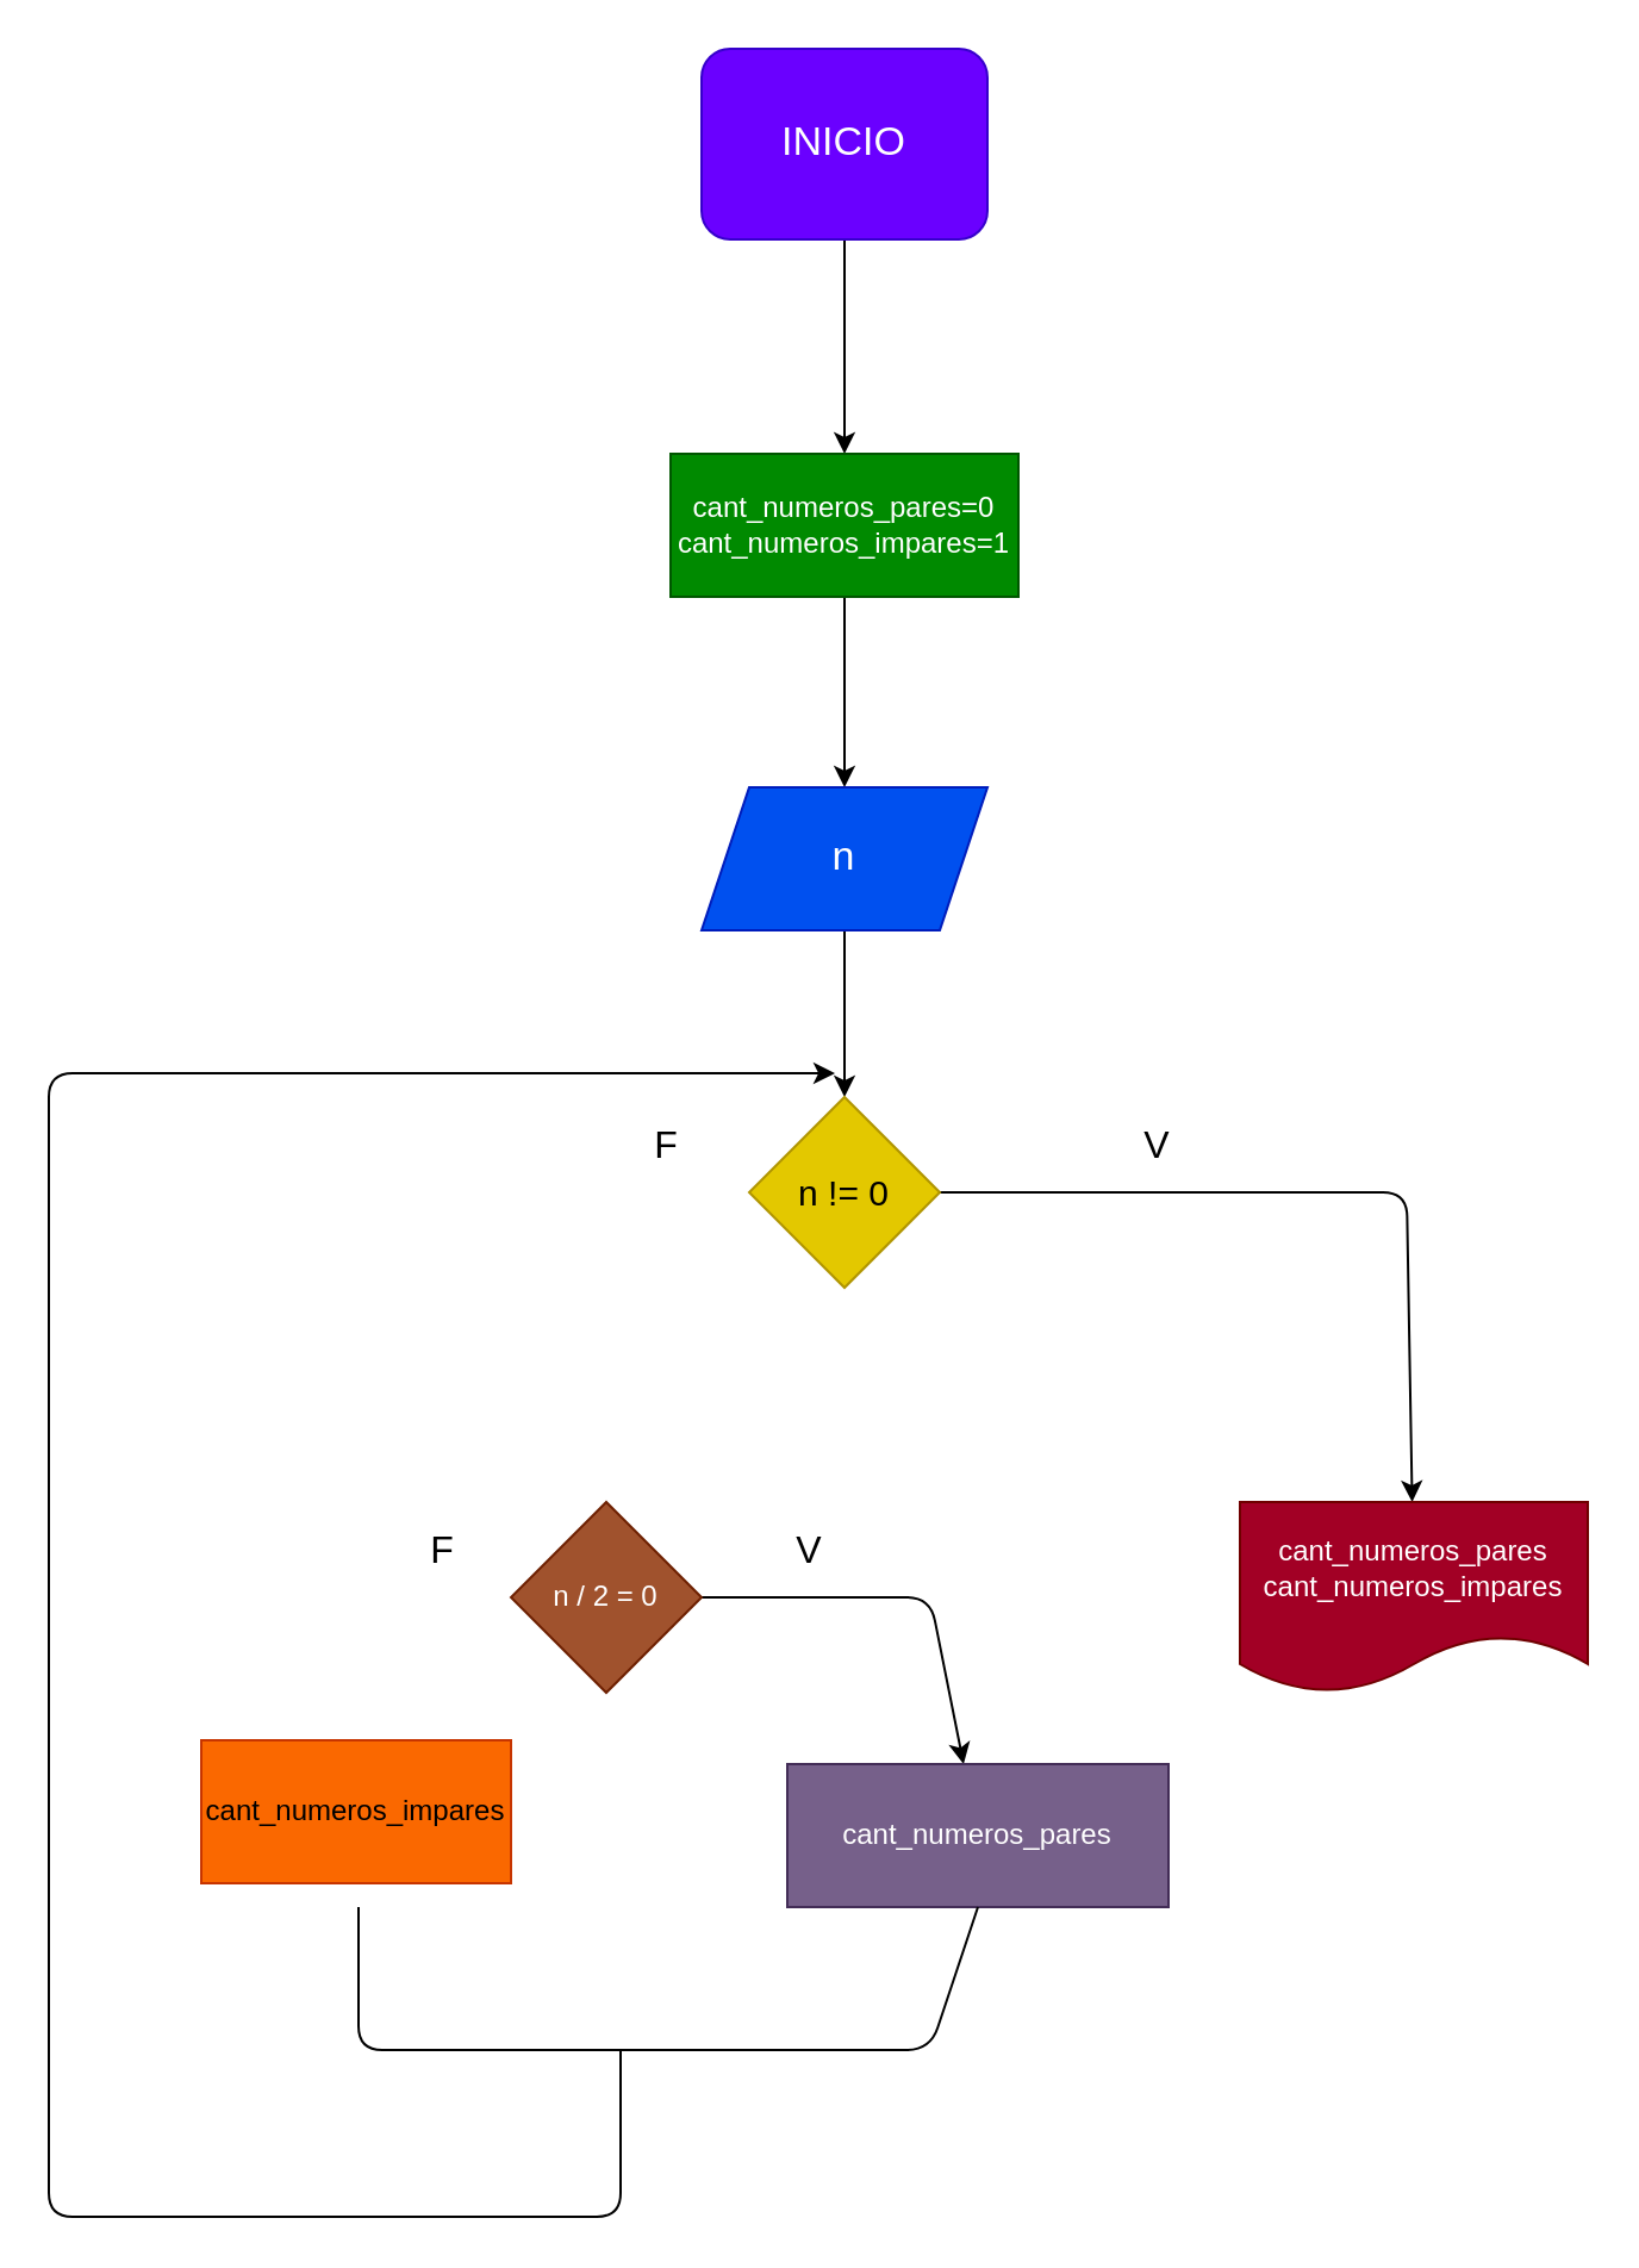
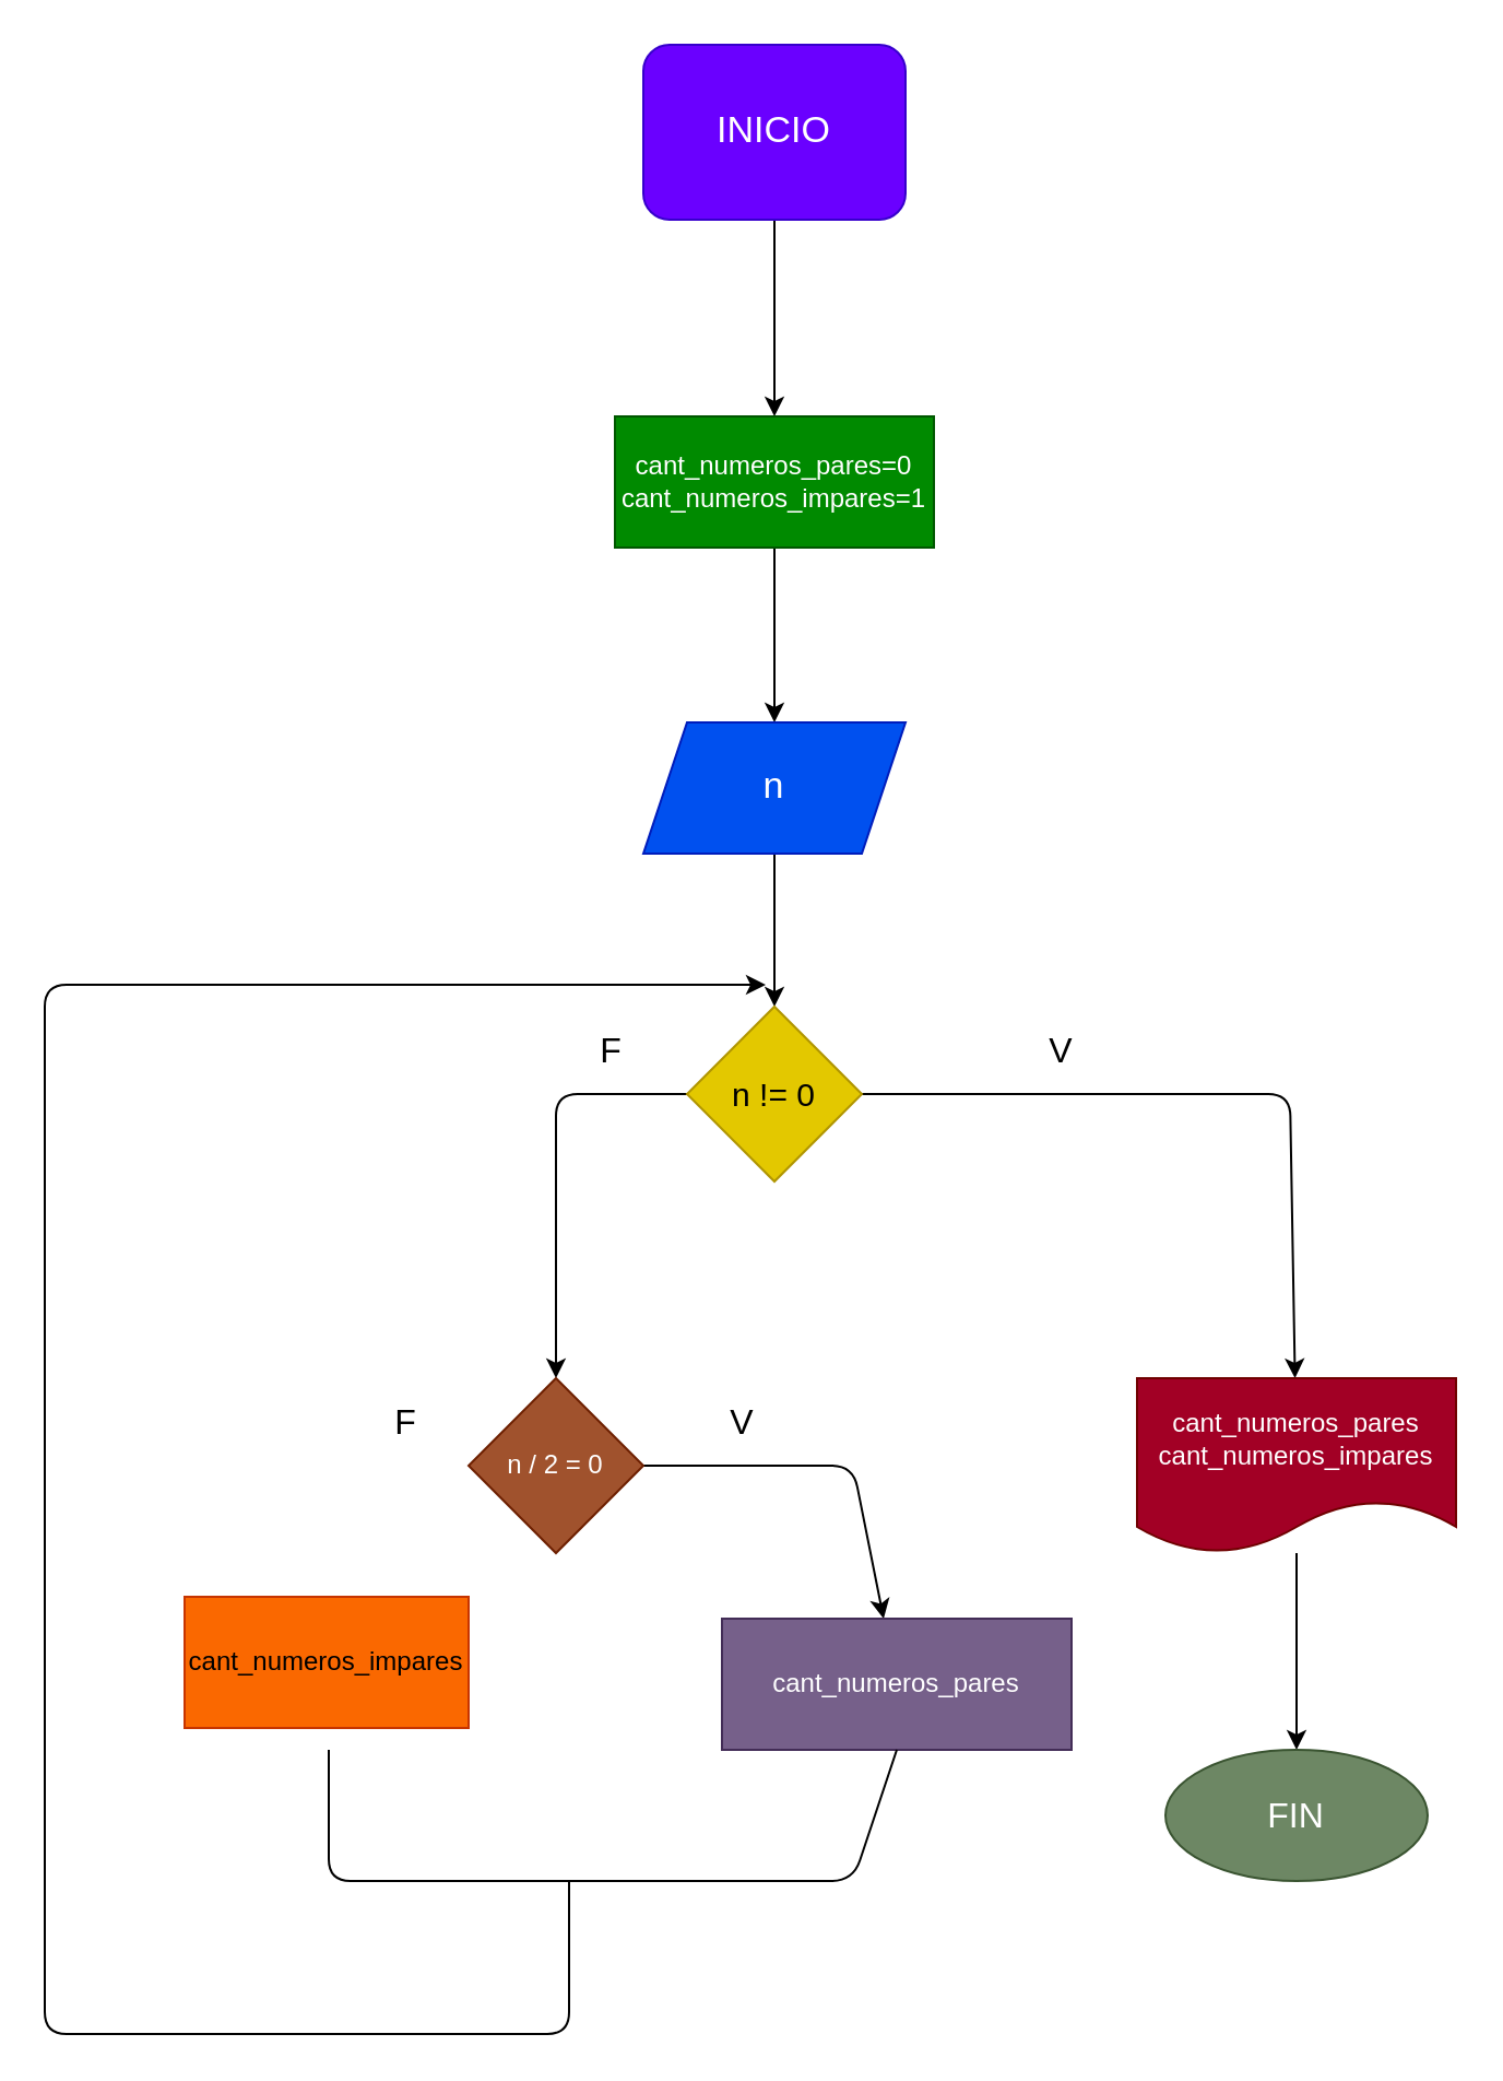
  <mxCell id="0" />
  <mxCell id="1" parent="0" />
  <mxCell id="2" value="" style="edgeStyle=none;html=1;" edge="1" parent="1" source="3" target="5"><mxGeometry relative="1" as="geometry" /></mxCell>
  <mxCell id="3" value="&lt;font style=&quot;font-size: 17px&quot;&gt;INICIO&lt;/font&gt;" style="whiteSpace=wrap;html=1;fillColor=#6a00ff;fontColor=#ffffff;strokeColor=#3700CC;rounded=1;" vertex="1" parent="1"><mxGeometry x="294" width="120" height="80" as="geometry" y="20" /></mxCell>
  <mxCell id="4" value="" style="edgeStyle=none;html=1;" edge="1" parent="1" source="5" target="7"><mxGeometry relative="1" as="geometry" /></mxCell>
  <mxCell id="5" value="cant_numeros_pares=0&lt;br&gt;cant_numeros_impares=1" style="whiteSpace=wrap;html=1;fillColor=#008a00;fontColor=#ffffff;strokeColor=#005700;" vertex="1" parent="1"><mxGeometry x="281" y="190" width="146" height="60" as="geometry" /></mxCell>
  <mxCell id="6" value="" style="edgeStyle=none;html=1;" edge="1" parent="1" source="7" target="10"><mxGeometry relative="1" as="geometry" /></mxCell>
  <mxCell id="7" value="&lt;font style=&quot;font-size: 17px&quot;&gt;n&lt;/font&gt;" style="shape=parallelogram;perimeter=parallelogramPerimeter;whiteSpace=wrap;html=1;fixedSize=1;fillColor=#0050ef;fontColor=#ffffff;strokeColor=#001DBC;" vertex="1" parent="1"><mxGeometry x="294" y="330" width="120" height="60" as="geometry" /></mxCell>
  <mxCell id="8" value="" style="edgeStyle=none;html=1;" edge="1" parent="1" source="10" target="12"><mxGeometry relative="1" as="geometry"><Array as="points"><mxPoint x="590" y="500" /></Array></mxGeometry></mxCell>
+ <mxCell id="9" value="" style="edgeStyle=none;html=1;" edge="1" parent="1" source="10" target="15"><mxGeometry relative="1" as="geometry"><Array as="points"><mxPoint x="254" y="500" /></Array></mxGeometry></mxCell>
  <mxCell id="10" value="&lt;font style=&quot;font-size: 15px&quot;&gt;n != 0&lt;/font&gt;" style="rhombus;whiteSpace=wrap;html=1;fillColor=#e3c800;fontColor=#000000;strokeColor=#B09500;" vertex="1" parent="1"><mxGeometry x="314" y="460" width="80" height="80" as="geometry" /></mxCell>
+ <mxCell id="11" value="" style="edgeStyle=none;html=1;" edge="1" parent="1" source="12" target="13"><mxGeometry relative="1" as="geometry" /></mxCell>
  <mxCell id="12" value="cant_numeros_pares&lt;br&gt;cant_numeros_impares" style="shape=document;whiteSpace=wrap;html=1;boundedLbl=1;fillColor=#a20025;fontColor=#ffffff;strokeColor=#6F0000;" vertex="1" parent="1"><mxGeometry x="520" y="630" width="146" height="80" as="geometry" /></mxCell>
+ <mxCell id="13" value="&lt;font style=&quot;font-size: 16px&quot;&gt;FIN&lt;/font&gt;" style="ellipse;whiteSpace=wrap;html=1;fillColor=#6d8764;fontColor=#ffffff;strokeColor=#3A5431;" vertex="1" parent="1"><mxGeometry x="533" y="800" width="120" height="60" as="geometry" /></mxCell>
  <mxCell id="14" value="" style="edgeStyle=none;html=1;" edge="1" parent="1" source="15" target="16"><mxGeometry relative="1" as="geometry"><Array as="points"><mxPoint x="390" y="670" /></Array></mxGeometry></mxCell>
  <mxCell id="15" value="n / 2 = 0" style="rhombus;whiteSpace=wrap;html=1;fillColor=#a0522d;fontColor=#ffffff;strokeColor=#6D1F00;" vertex="1" parent="1"><mxGeometry x="214" y="630" width="80" height="80" as="geometry" /></mxCell>
  <mxCell id="16" value="cant_numeros_pares" style="whiteSpace=wrap;html=1;fillColor=#76608a;fontColor=#ffffff;strokeColor=#432D57;" vertex="1" parent="1"><mxGeometry x="330" y="740" width="160" height="60" as="geometry" /></mxCell>
  <mxCell id="17" value="cant_numeros_impares" style="whiteSpace=wrap;html=1;fillColor=#fa6800;fontColor=#000000;strokeColor=#C73500;" vertex="1" parent="1"><mxGeometry x="84" y="730" width="130" height="60" as="geometry" /></mxCell>
  <mxCell id="18" value="" style="endArrow=none;html=1;fontSize=16;entryX=0.5;entryY=1;entryDx=0;entryDy=0;" edge="1" parent="1" target="16"><mxGeometry width="50" height="50" relative="1" as="geometry"><mxPoint x="150" y="800" as="sourcePoint" /><mxPoint x="200" y="750" as="targetPoint" /><Array as="points"><mxPoint x="150" y="860" /><mxPoint x="280" y="860" /><mxPoint x="390" y="860" /></Array></mxGeometry></mxCell>
  <mxCell id="19" value="" style="endArrow=classic;html=1;fontSize=16;" edge="1" parent="1"><mxGeometry width="50" height="50" relative="1" as="geometry"><mxPoint x="260" y="860" as="sourcePoint" /><mxPoint x="350" y="450" as="targetPoint" /><Array as="points"><mxPoint x="260" y="930" /><mxPoint x="20" y="930" /><mxPoint x="20" y="450" /></Array></mxGeometry></mxCell>
  <mxCell id="20" value="V" style="text;html=1;resizable=0;autosize=1;align=center;verticalAlign=middle;points=[];fillColor=none;strokeColor=none;rounded=0;fontSize=16;" vertex="1" parent="1"><mxGeometry x="470" y="470" width="30" height="20" as="geometry" /></mxCell>
  <mxCell id="21" value="F" style="text;html=1;resizable=0;autosize=1;align=center;verticalAlign=middle;points=[];fillColor=none;strokeColor=none;rounded=0;fontSize=16;" vertex="1" parent="1"><mxGeometry x="264" y="470" width="30" height="20" as="geometry" /></mxCell>
  <mxCell id="22" value="V" style="text;html=1;resizable=0;autosize=1;align=center;verticalAlign=middle;points=[];fillColor=none;strokeColor=none;rounded=0;fontSize=16;" vertex="1" parent="1"><mxGeometry x="324" y="640" width="30" height="20" as="geometry" /></mxCell>
  <mxCell id="23" value="F" style="text;html=1;resizable=0;autosize=1;align=center;verticalAlign=middle;points=[];fillColor=none;strokeColor=none;rounded=0;fontSize=16;" vertex="1" parent="1"><mxGeometry x="170" y="640" width="30" height="20" as="geometry" /></mxCell>
